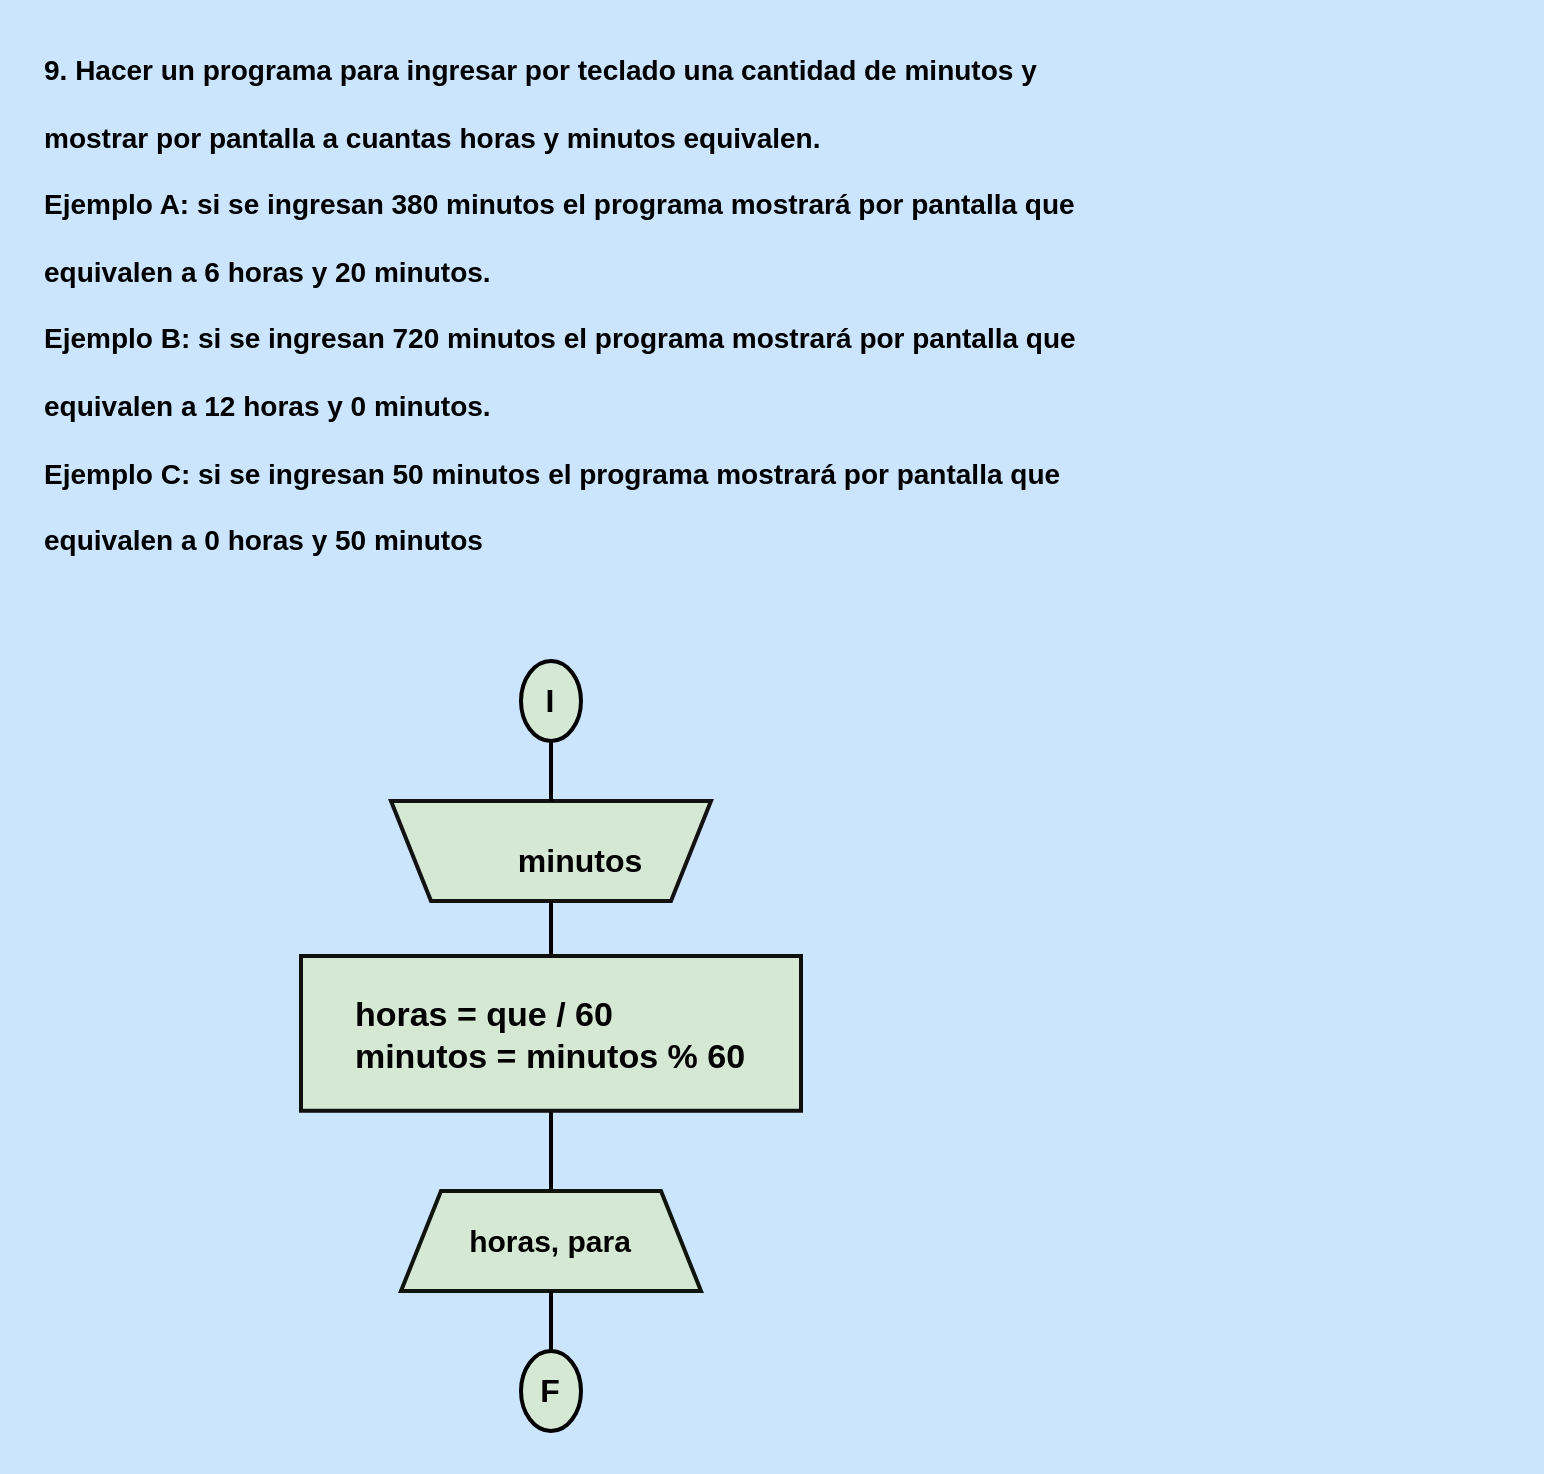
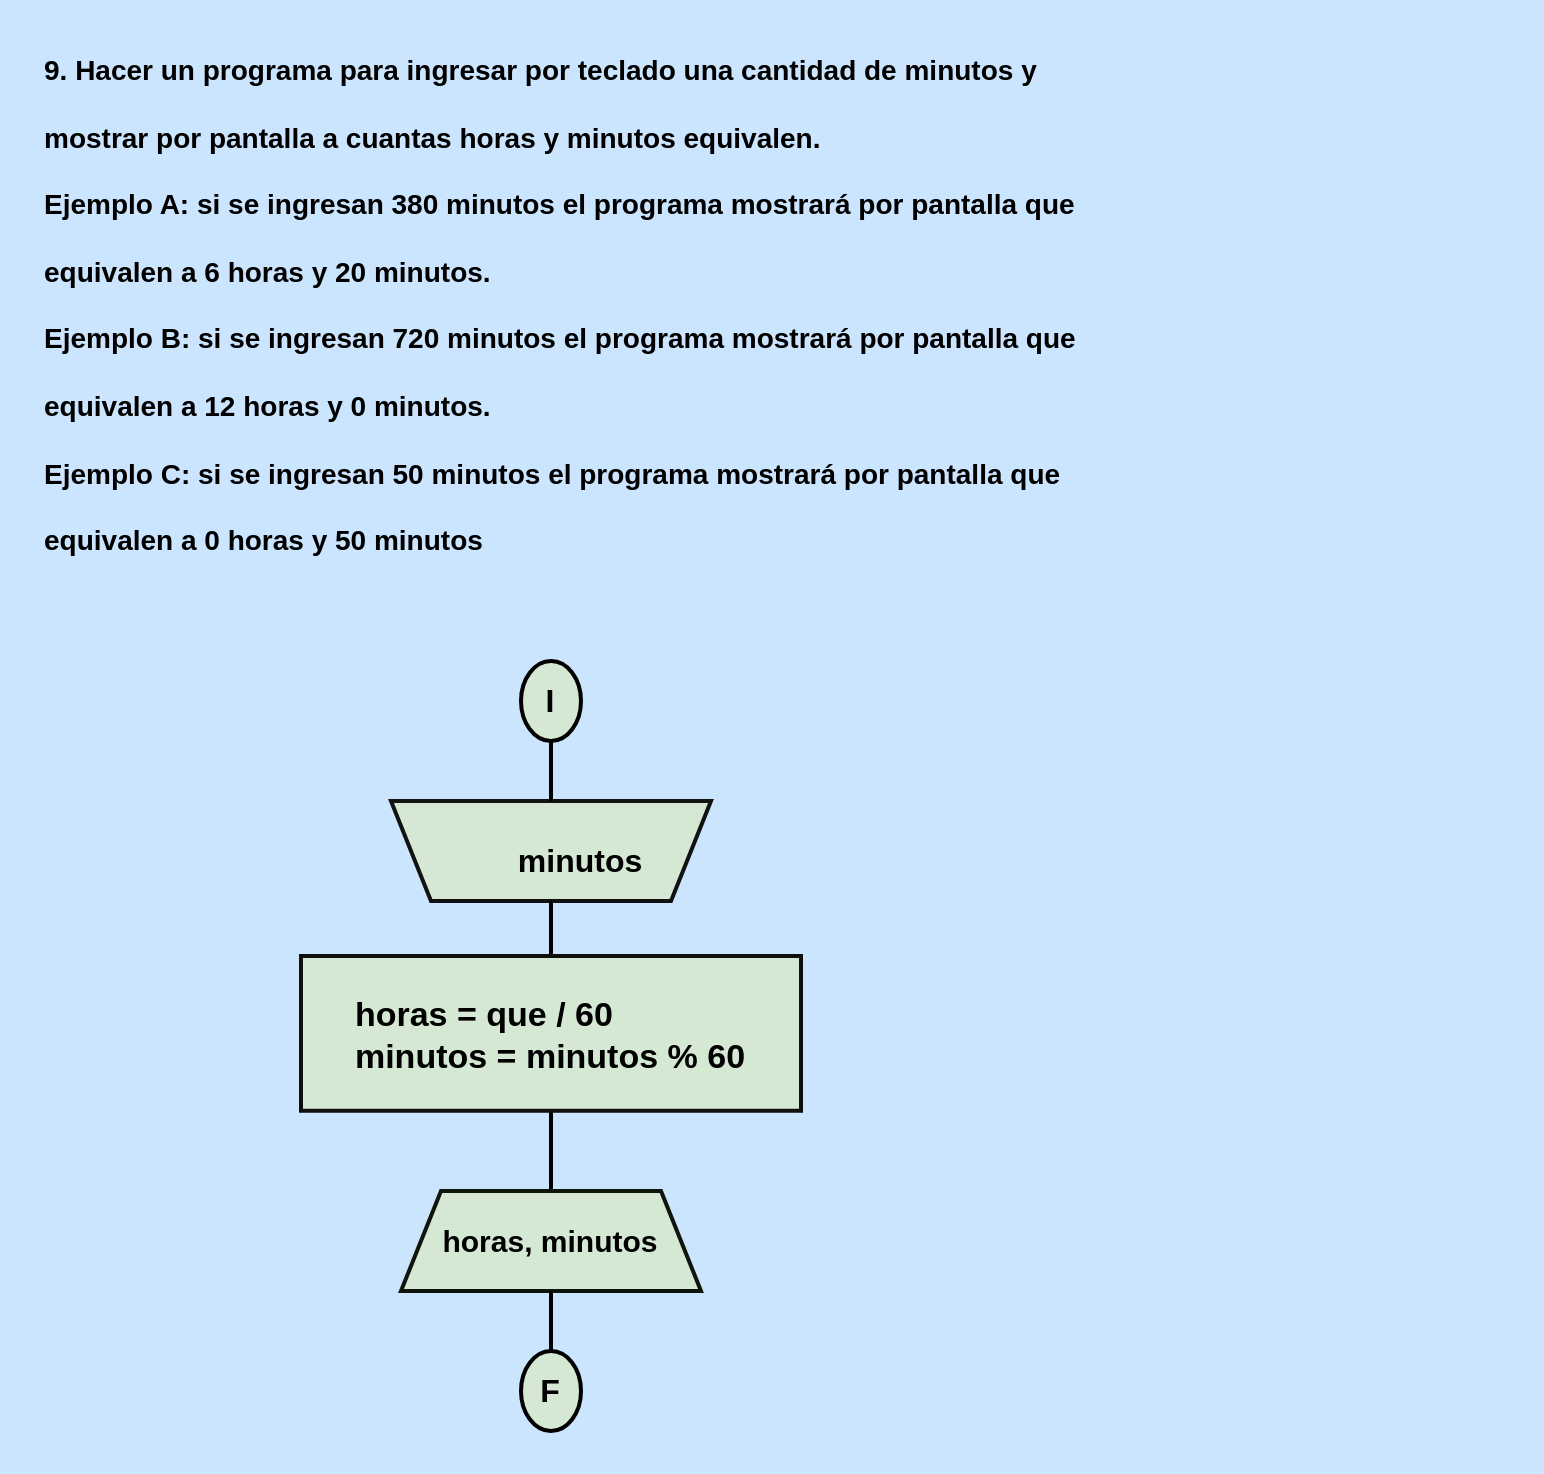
  <mxCell id="0" />
  <mxCell id="1" parent="0" />
  <mxCell id="2" value="&lt;b style=&quot;font-size: 14px;&quot;&gt;&lt;font style=&quot;font-size: 14px;&quot; color=&quot;#000000&quot;&gt;9. Hacer un programa para ingresar por teclado una cantidad de minutos y&lt;br&gt;&lt;br&gt;mostrar por pantalla a cuantas horas y minutos equivalen.&lt;br&gt;&lt;br&gt;Ejemplo A: si se ingresan 380 minutos el programa mostrará por pantalla que&lt;br&gt;&lt;br&gt;equivalen a 6 horas y 20 minutos.&lt;br&gt;&lt;br&gt;Ejemplo B: si se ingresan 720 minutos el programa mostrará por pantalla que&lt;br&gt;&lt;br&gt;equivalen a 12 horas y 0 minutos.&lt;br&gt;&lt;br&gt;Ejemplo C: si se ingresan 50 minutos el programa mostrará por pantalla que&lt;br&gt;&lt;br&gt;equivalen a 0 horas y 50 minutos&lt;/font&gt;&lt;/b&gt;" style="text;whiteSpace=wrap;html=1;" parent="1" vertex="1"><mxGeometry x="20" y="20" width="730" height="290" as="geometry" /></mxCell>
  <mxCell id="3" value="" style="strokeWidth=2;html=1;shape=mxgraph.flowchart.start_2;whiteSpace=wrap;rounded=0;labelBackgroundColor=none;strokeColor=#000000;align=center;verticalAlign=middle;fontFamily=Helvetica;fontSize=12;fontColor=default;fillColor=#d5e8d4;aspect=fixed;" parent="1" vertex="1"><mxGeometry x="260" y="330" width="30" height="40" as="geometry" /></mxCell>
  <mxCell id="4" value="" style="shape=trapezoid;perimeter=trapezoidPerimeter;whiteSpace=wrap;html=1;fixedSize=1;rounded=0;labelBackgroundColor=none;strokeColor=#121211;strokeWidth=2;align=center;verticalAlign=middle;fontFamily=Helvetica;fontSize=12;fontColor=default;fillColor=#d5e8d4;direction=west;container=1;aspect=fixed;" parent="1" vertex="1"><mxGeometry x="195" y="400" width="160" height="50" as="geometry"><mxRectangle x="-1020" y="-650" width="50" height="40" as="alternateBounds" /></mxGeometry></mxCell>
  <mxCell id="5" value="&lt;b&gt;&lt;font color=&quot;#000000&quot; style=&quot;font-size: 16px;&quot;&gt;minutos&lt;/font&gt;&lt;/b&gt;" style="text;strokeColor=none;align=center;fillColor=none;html=1;verticalAlign=middle;whiteSpace=wrap;rounded=0;aspect=fixed;" parent="4" vertex="1"><mxGeometry x="55" y="20" width="80" height="20" as="geometry" /></mxCell>
  <mxCell id="6" value="&lt;b&gt;&lt;font color=&quot;#000000&quot; style=&quot;font-size: 16px;&quot;&gt;I&lt;/font&gt;&lt;/b&gt;" style="text;strokeColor=none;align=center;fillColor=none;html=1;verticalAlign=middle;whiteSpace=wrap;rounded=0;aspect=fixed;" parent="1" vertex="1"><mxGeometry x="245" y="335" width="60" height="30" as="geometry" /></mxCell>
  <mxCell id="7" value="" style="line;strokeWidth=2;direction=south;html=1;hachureGap=4;strokeColor=#000000;aspect=fixed;" parent="1" vertex="1"><mxGeometry x="270" y="370" width="10" height="30" as="geometry" /></mxCell>
  <mxCell id="8" value="" style="line;strokeWidth=2;direction=south;html=1;hachureGap=4;strokeColor=#000000;aspect=fixed;" parent="1" vertex="1"><mxGeometry x="270" y="450" width="10" height="30" as="geometry" /></mxCell>
  <mxCell id="9" value="" style="line;strokeWidth=2;direction=south;html=1;hachureGap=4;strokeColor=#000000;aspect=fixed;" parent="1" vertex="1"><mxGeometry x="270" y="555" width="10" height="40" as="geometry" /></mxCell>
  <mxCell id="10" value="" style="group;aspect=fixed;" vertex="1" connectable="0" parent="1"><mxGeometry x="150" y="470" width="280" height="95.24" as="geometry" /></mxCell>
  <mxCell id="11" value="" style="rounded=0;whiteSpace=wrap;html=1;labelBackgroundColor=none;strokeColor=#0f100e;strokeWidth=2;align=center;verticalAlign=middle;fontFamily=Helvetica;fontSize=12;fontColor=default;fillColor=#d5e8d4;aspect=fixed;" parent="10" vertex="1"><mxGeometry y="7.5" width="250" height="77.38" as="geometry" /></mxCell>
  <mxCell id="12" value="&lt;div style=&quot;text-align: left; font-size: 17px;&quot;&gt;&lt;span style=&quot;background-color: initial;&quot;&gt;&lt;font color=&quot;#000000&quot; style=&quot;font-size: 17px;&quot;&gt;&lt;b style=&quot;&quot;&gt;horas = que / 60&lt;/b&gt;&lt;/font&gt;&lt;/span&gt;&lt;/div&gt;&lt;div style=&quot;text-align: left; font-size: 17px;&quot;&gt;&lt;span style=&quot;background-color: initial;&quot;&gt;&lt;font color=&quot;#000000&quot; style=&quot;font-size: 17px;&quot;&gt;&lt;b style=&quot;&quot;&gt;minutos = minutos % 60&lt;/b&gt;&lt;/font&gt;&lt;/span&gt;&lt;/div&gt;" style="text;strokeColor=none;align=center;fillColor=none;html=1;verticalAlign=middle;whiteSpace=wrap;rounded=0;aspect=fixed;" parent="10" vertex="1"><mxGeometry width="250" height="95.24" as="geometry" /></mxCell>
  <mxCell id="13" value="" style="group" vertex="1" connectable="0" parent="1"><mxGeometry x="195" y="590" width="160" height="125" as="geometry" /></mxCell>
  <mxCell id="14" value="" style="shape=trapezoid;perimeter=trapezoidPerimeter;whiteSpace=wrap;html=1;fixedSize=1;rounded=0;labelBackgroundColor=none;strokeColor=#0F140C;strokeWidth=2;align=center;verticalAlign=middle;fontFamily=Helvetica;fontSize=12;fontColor=default;fillColor=#d5e8d4;aspect=fixed;" parent="13" vertex="1"><mxGeometry x="5" y="5" width="150" height="50" as="geometry" /></mxCell>
  <mxCell id="15" value="" style="group;aspect=fixed;" parent="13" vertex="1" connectable="0"><mxGeometry x="50" y="85" width="60" height="40" as="geometry" /></mxCell>
  <mxCell id="16" value="" style="strokeWidth=2;html=1;shape=mxgraph.flowchart.start_2;whiteSpace=wrap;rounded=0;labelBackgroundColor=none;strokeColor=#000000;align=center;verticalAlign=middle;fontFamily=Helvetica;fontSize=12;fontColor=default;fillColor=#d5e8d4;aspect=fixed;" parent="15" vertex="1"><mxGeometry x="15" width="30" height="40" as="geometry" /></mxCell>
  <mxCell id="17" value="&lt;b&gt;&lt;font color=&quot;#000000&quot; style=&quot;font-size: 16px;&quot;&gt;F&lt;/font&gt;&lt;/b&gt;" style="text;strokeColor=none;align=center;fillColor=none;html=1;verticalAlign=middle;whiteSpace=wrap;rounded=0;aspect=fixed;" parent="15" vertex="1"><mxGeometry y="5" width="60" height="30" as="geometry" /></mxCell>
  <mxCell id="18" value="" style="line;strokeWidth=2;direction=south;html=1;hachureGap=4;strokeColor=#000000;aspect=fixed;" parent="15" vertex="1"><mxGeometry x="25" y="-30" width="10" height="30" as="geometry" /></mxCell>
- <mxCell id="19" value="&lt;b&gt;&lt;font color=&quot;#000000&quot; style=&quot;font-size: 15px;&quot;&gt;horas, para&lt;/font&gt;&lt;/b&gt;" style="text;strokeColor=none;align=center;fillColor=none;html=1;verticalAlign=middle;whiteSpace=wrap;rounded=0;aspect=fixed;" parent="13" vertex="1"><mxGeometry width="160" height="60" as="geometry" /></mxCell>
+ <mxCell id="19" value="&lt;b&gt;&lt;font color=&quot;#000000&quot; style=&quot;font-size: 15px;&quot;&gt;horas, minutos&lt;/font&gt;&lt;/b&gt;" style="text;strokeColor=none;align=center;fillColor=none;html=1;verticalAlign=middle;whiteSpace=wrap;rounded=0;aspect=fixed;" parent="13" vertex="1"><mxGeometry width="160" height="60" as="geometry" /></mxCell>
